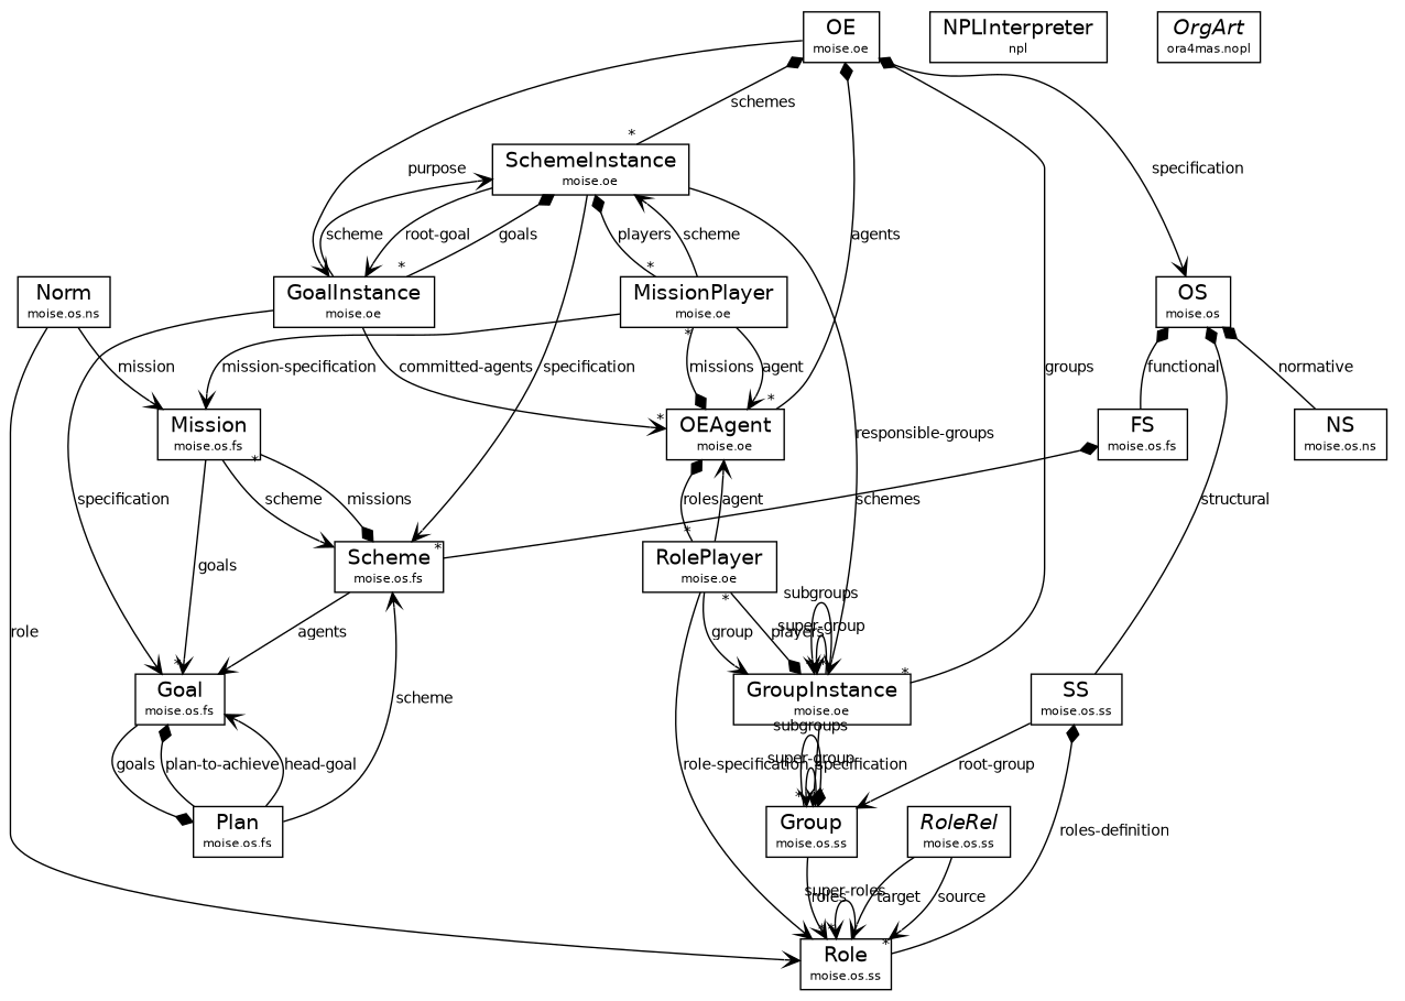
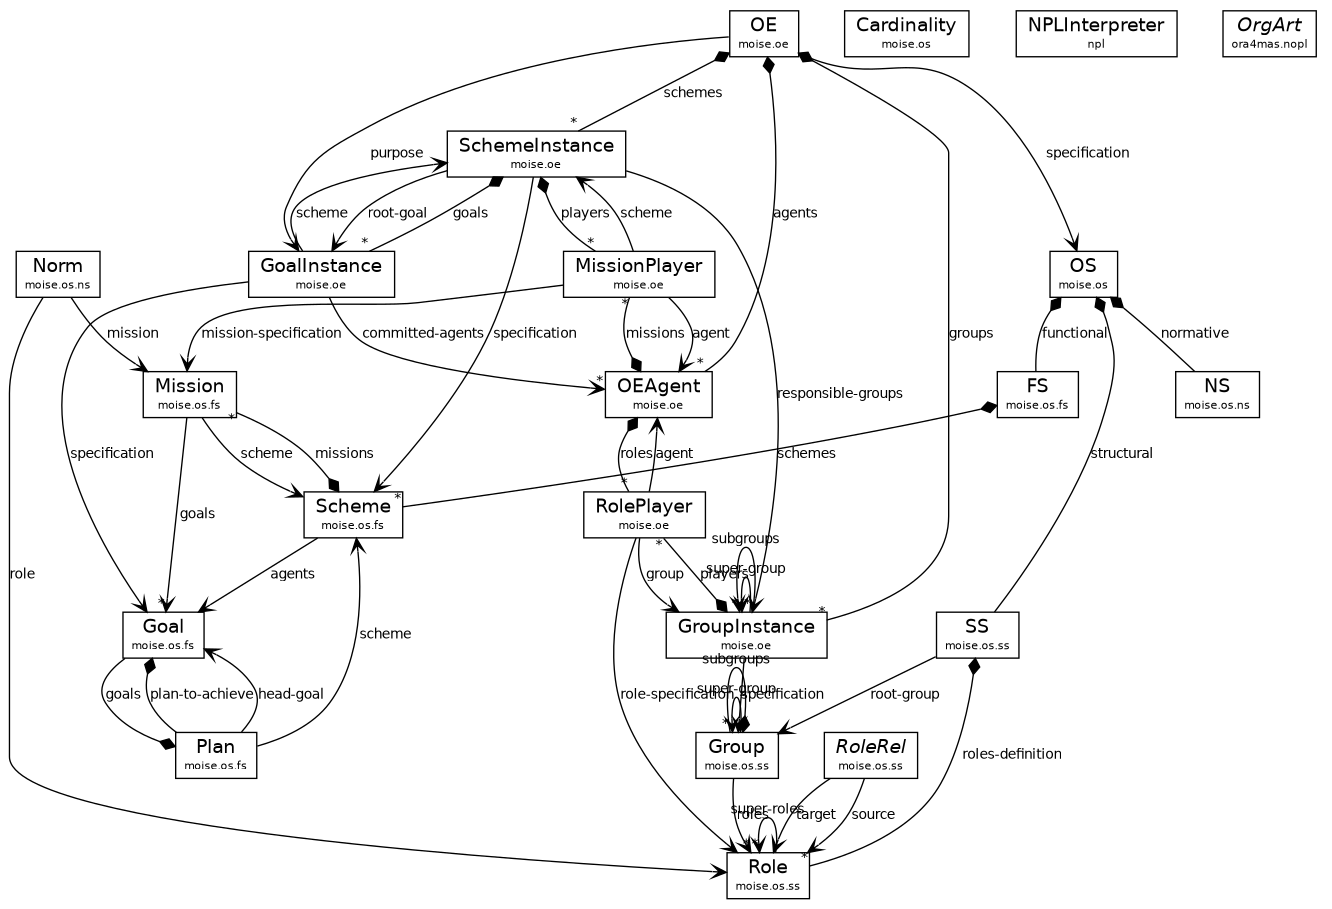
  digraph {
    fontname="DejaVu Sans"
    nodesep=0.25
    ranksep=0.5
    node [fontcolor=black fontname="DejaVu Sans" fontsize=14.0 shape=plaintext]
    edge [arrowhead=open color=black fontcolor=black fontname="DejaVu Sans" fontsize=10.0 headport=p labelfontname=Helvetica labelfontsize=10 tailport=p]
    n1 [label=<<table title="moise.oe.SchemeInstance" border="0" cellborder="1" cellspacing="0" cellpadding="2" port="p" href="../oe/SchemeInstance.html"> 		<tr><td><table border="0" cellspacing="0" cellpadding="1"> <tr><td align="center" balign="center"> SchemeInstance </td></tr> <tr><td align="center" balign="center"><font point-size="8.0"> moise.oe </font></td></tr> 		</table></td></tr> 		</table>>]
    n2 [label=<<table title="moise.oe.MissionPlayer" border="0" cellborder="1" cellspacing="0" cellpadding="2" port="p" href="../oe/MissionPlayer.html"> 		<tr><td><table border="0" cellspacing="0" cellpadding="1"> <tr><td align="center" balign="center"> MissionPlayer </td></tr> <tr><td align="center" balign="center"><font point-size="8.0"> moise.oe </font></td></tr> 		</table></td></tr> 		</table>>]
    n3 [label=<<table title="moise.oe.GroupInstance" border="0" cellborder="1" cellspacing="0" cellpadding="2" port="p" href="../oe/GroupInstance.html"> 		<tr><td><table border="0" cellspacing="0" cellpadding="1"> <tr><td align="center" balign="center"> GroupInstance </td></tr> <tr><td align="center" balign="center"><font point-size="8.0"> moise.oe </font></td></tr> 		</table></td></tr> 		</table>>]
    n4 [label=<<table title="moise.oe.GoalInstance" border="0" cellborder="1" cellspacing="0" cellpadding="2" port="p" href="../oe/GoalInstance.html"> 		<tr><td><table border="0" cellspacing="0" cellpadding="1"> <tr><td align="center" balign="center"> GoalInstance </td></tr> <tr><td align="center" balign="center"><font point-size="8.0"> moise.oe </font></td></tr> 		</table></td></tr> 		</table>>]
    n5 [label=<<table title="moise.os.fs.Scheme" border="0" cellborder="1" cellspacing="0" cellpadding="2" port="p" href="../os/fs/Scheme.html"> 		<tr><td><table border="0" cellspacing="0" cellpadding="1"> <tr><td align="center" balign="center"> Scheme </td></tr> <tr><td align="center" balign="center"><font point-size="8.0"> moise.os.fs </font></td></tr> 		</table></td></tr> 		</table>>]
    n6 [label=<<table title="moise.oe.OEAgent" border="0" cellborder="1" cellspacing="0" cellpadding="2" port="p" href="../oe/OEAgent.html"> 		<tr><td><table border="0" cellspacing="0" cellpadding="1"> <tr><td align="center" balign="center"> OEAgent </td></tr> <tr><td align="center" balign="center"><font point-size="8.0"> moise.oe </font></td></tr> 		</table></td></tr> 		</table>>]
    n7 [label=<<table title="moise.os.fs.Mission" border="0" cellborder="1" cellspacing="0" cellpadding="2" port="p" href="../os/fs/Mission.html"> 		<tr><td><table border="0" cellspacing="0" cellpadding="1"> <tr><td align="center" balign="center"> Mission </td></tr> <tr><td align="center" balign="center"><font point-size="8.0"> moise.os.fs </font></td></tr> 		</table></td></tr> 		</table>>]
    n8 [label=<<table title="moise.oe.RolePlayer" border="0" cellborder="1" cellspacing="0" cellpadding="2" port="p" href="../oe/RolePlayer.html"> 		<tr><td><table border="0" cellspacing="0" cellpadding="1"> <tr><td align="center" balign="center"> RolePlayer </td></tr> <tr><td align="center" balign="center"><font point-size="8.0"> moise.oe </font></td></tr> 		</table></td></tr> 		</table>>]
    n9 [label=<<table title="moise.os.ss.Group" border="0" cellborder="1" cellspacing="0" cellpadding="2" port="p" href="../os/ss/Group.html"> 		<tr><td><table border="0" cellspacing="0" cellpadding="1"> <tr><td align="center" balign="center"> Group </td></tr> <tr><td align="center" balign="center"><font point-size="8.0"> moise.os.ss </font></td></tr> 		</table></td></tr> 		</table>>]
    n10 [label=<<table title="moise.os.fs.Goal" border="0" cellborder="1" cellspacing="0" cellpadding="2" port="p" href="../os/fs/Goal.html"> 		<tr><td><table border="0" cellspacing="0" cellpadding="1"> <tr><td align="center" balign="center"> Goal </td></tr> <tr><td align="center" balign="center"><font point-size="8.0"> moise.os.fs </font></td></tr> 		</table></td></tr> 		</table>>]
    n11 [label=<<table title="moise.os.ss.Role" border="0" cellborder="1" cellspacing="0" cellpadding="2" port="p" href="../os/ss/Role.html"> 		<tr><td><table border="0" cellspacing="0" cellpadding="1"> <tr><td align="center" balign="center"> Role </td></tr> <tr><td align="center" balign="center"><font point-size="8.0"> moise.os.ss </font></td></tr> 		</table></td></tr> 		</table>>]
    n12 [label=<<table title="moise.oe.OE" border="0" cellborder="1" cellspacing="0" cellpadding="2" port="p" href="../oe/OE.html"> 		<tr><td><table border="0" cellspacing="0" cellpadding="1"> <tr><td align="center" balign="center"> OE </td></tr> <tr><td align="center" balign="center"><font point-size="8.0"> moise.oe </font></td></tr> 		</table></td></tr> 		</table>>]
    n13 [label=<<table title="moise.os.OS" border="0" cellborder="1" cellspacing="0" cellpadding="2" port="p" href="../os/OS.html"> 		<tr><td><table border="0" cellspacing="0" cellpadding="1"> <tr><td align="center" balign="center"> OS </td></tr> <tr><td align="center" balign="center"><font point-size="8.0"> moise.os </font></td></tr> 		</table></td></tr> 		</table>>]
    n14 [label=<<table title="moise.os.fs.FS" border="0" cellborder="1" cellspacing="0" cellpadding="2" port="p" href="../os/fs/FS.html"> 		<tr><td><table border="0" cellspacing="0" cellpadding="1"> <tr><td align="center" balign="center"> FS </td></tr> <tr><td align="center" balign="center"><font point-size="8.0"> moise.os.fs </font></td></tr> 		</table></td></tr> 		</table>>]
    n15 [label=<<table title="moise.os.ns.NS" border="0" cellborder="1" cellspacing="0" cellpadding="2" port="p" href="../os/ns/NS.html"> 		<tr><td><table border="0" cellspacing="0" cellpadding="1"> <tr><td align="center" balign="center"> NS </td></tr> <tr><td align="center" balign="center"><font point-size="8.0"> moise.os.ns </font></td></tr> 		</table></td></tr> 		</table>>]
    n16 [label=<<table title="moise.os.ss.SS" border="0" cellborder="1" cellspacing="0" cellpadding="2" port="p" href="../os/ss/SS.html"> 		<tr><td><table border="0" cellspacing="0" cellpadding="1"> <tr><td align="center" balign="center"> SS </td></tr> <tr><td align="center" balign="center"><font point-size="8.0"> moise.os.ss </font></td></tr> 		</table></td></tr> 		</table>>]
    n17 [label=<<table title="moise.os.fs.Plan" border="0" cellborder="1" cellspacing="0" cellpadding="2" port="p" href="../os/fs/Plan.html"> 		<tr><td><table border="0" cellspacing="0" cellpadding="1"> <tr><td align="center" balign="center"> Plan </td></tr> <tr><td align="center" balign="center"><font point-size="8.0"> moise.os.fs </font></td></tr> 		</table></td></tr> 		</table>>]
+   n18 [label=<<table title="moise.os.Cardinality" border="0" cellborder="1" cellspacing="0" cellpadding="2" port="p" href="../os/Cardinality.html"> 		<tr><td><table border="0" cellspacing="0" cellpadding="1"> <tr><td align="center" balign="center"> Cardinality </td></tr> <tr><td align="center" balign="center"><font point-size="8.0"> moise.os </font></td></tr> 		</table></td></tr> 		</table>>]
    n19 [label=<<table title="moise.os.ns.Norm" border="0" cellborder="1" cellspacing="0" cellpadding="2" port="p" href="../os/ns/Norm.html"> 		<tr><td><table border="0" cellspacing="0" cellpadding="1"> <tr><td align="center" balign="center"> Norm </td></tr> <tr><td align="center" balign="center"><font point-size="8.0"> moise.os.ns </font></td></tr> 		</table></td></tr> 		</table>>]
    n20 [label=<<table title="moise.os.ss.RoleRel" border="0" cellborder="1" cellspacing="0" cellpadding="2" port="p" href="../os/ss/RoleRel.html"> 		<tr><td><table border="0" cellspacing="0" cellpadding="1"> <tr><td align="center" balign="center"><font face="Helvetica-Oblique"> RoleRel </font></td></tr> <tr><td align="center" balign="center"><font point-size="8.0"> moise.os.ss </font></td></tr> 		</table></td></tr> 		</table>>]
    n21 [label=<<table title="npl.NPLInterpreter" border="0" cellborder="1" cellspacing="0" cellpadding="2" port="p" href="../../npl/NPLInterpreter.html"> 		<tr><td><table border="0" cellspacing="0" cellpadding="1"> <tr><td align="center" balign="center"> NPLInterpreter </td></tr> <tr><td align="center" balign="center"><font point-size="8.0"> npl </font></td></tr> 		</table></td></tr> 		</table>>]
    n22 [label=<<table title="ora4mas.nopl.OrgArt" border="0" cellborder="1" cellspacing="0" cellpadding="2" port="p" href="../../ora4mas/nopl/OrgArt.html"> 		<tr><td><table border="0" cellspacing="0" cellpadding="1"> <tr><td align="center" balign="center"><font face="Helvetica-Oblique"> OrgArt </font></td></tr> <tr><td align="center" balign="center"><font point-size="8.0"> ora4mas.nopl </font></td></tr> 		</table></td></tr> 		</table>>]
    n1 -> n2 [arrowhead=none arrowtail=diamond dir=both headlabel="*" label=players]
    n1 -> n3 [headlabel="*" label="responsible-groups"]
    n1 -> n4 [label="root-goal"]
    n1 -> n4 [arrowhead=none arrowtail=diamond dir=both headlabel="*" label=goals]
    n1 -> n5 [label=specification]
    n2 -> n1 [label=scheme]
    n2 -> n6 [label=agent]
    n2 -> n7 [label="mission-specification"]
    n3 -> n3 [label="super-group"]
    n3 -> n3 [headlabel="*" label=subgroups]
    n3 -> n8 [arrowhead=none arrowtail=diamond dir=both headlabel="*" label=players]
    n3 -> n9 [label=specification]
    n4 -> n1 [label=scheme]
    n4 -> n6 [headlabel="*" label="committed-agents"]
    n4 -> n10 [label=specification]
    n5 -> n7 [arrowhead=none arrowtail=diamond dir=both headlabel="*" label=missions]
    n5 -> n10 [label=agents]
    n6 -> n2 [arrowhead=none arrowtail=diamond dir=both headlabel="*" label=missions]
    n6 -> n8 [arrowhead=none arrowtail=diamond dir=both headlabel="*" label=roles]
    n7 -> n5 [label=scheme]
    n7 -> n10 [headlabel="*" label=goals]
    n8 -> n3 [label=group]
    n8 -> n6 [label=agent]
    n8 -> n11 [label="role-specification"]
    n9 -> n9 [label="super-group"]
    n9 -> n9 [arrowhead=none arrowtail=diamond dir=both headlabel="*" label=subgroups]
    n9 -> n11 [headlabel="*" label=roles]
    n10 -> n17 [arrowhead=none arrowtail=diamond dir=both label="plan-to-achieve"]
    n11 -> n11 [headlabel="*" label="super-roles"]
    n12 -> n1 [arrowhead=none arrowtail=diamond dir=both headlabel="*" label=schemes]
    n12 -> n3 [arrowhead=none arrowtail=diamond dir=both headlabel="*" label=groups]
    n12 -> n4 [label=purpose]
    n12 -> n6 [arrowhead=none arrowtail=diamond dir=both headlabel="*" label=agents]
    n12 -> n13 [label=specification]
    n13 -> n14 [arrowhead=none arrowtail=diamond dir=both label=functional]
    n13 -> n15 [arrowhead=none arrowtail=diamond dir=both label=normative]
    n13 -> n16 [arrowhead=none arrowtail=diamond dir=both label=structural]
    n14 -> n5 [arrowhead=none arrowtail=diamond dir=both headlabel="*" label=schemes]
    n16 -> n9 [label="root-group"]
    n16 -> n11 [arrowhead=none arrowtail=diamond dir=both headlabel="*" label="roles-definition"]
    n17 -> n5 [label=scheme]
    n17 -> n10 [label="head-goal"]
    n17 -> n10 [arrowhead=none arrowtail=diamond dir=both label=goals]
    n19 -> n7 [label=mission]
    n19 -> n11 [label=role]
    n20 -> n11 [label=source]
    n20 -> n11 [label=target]
  }
